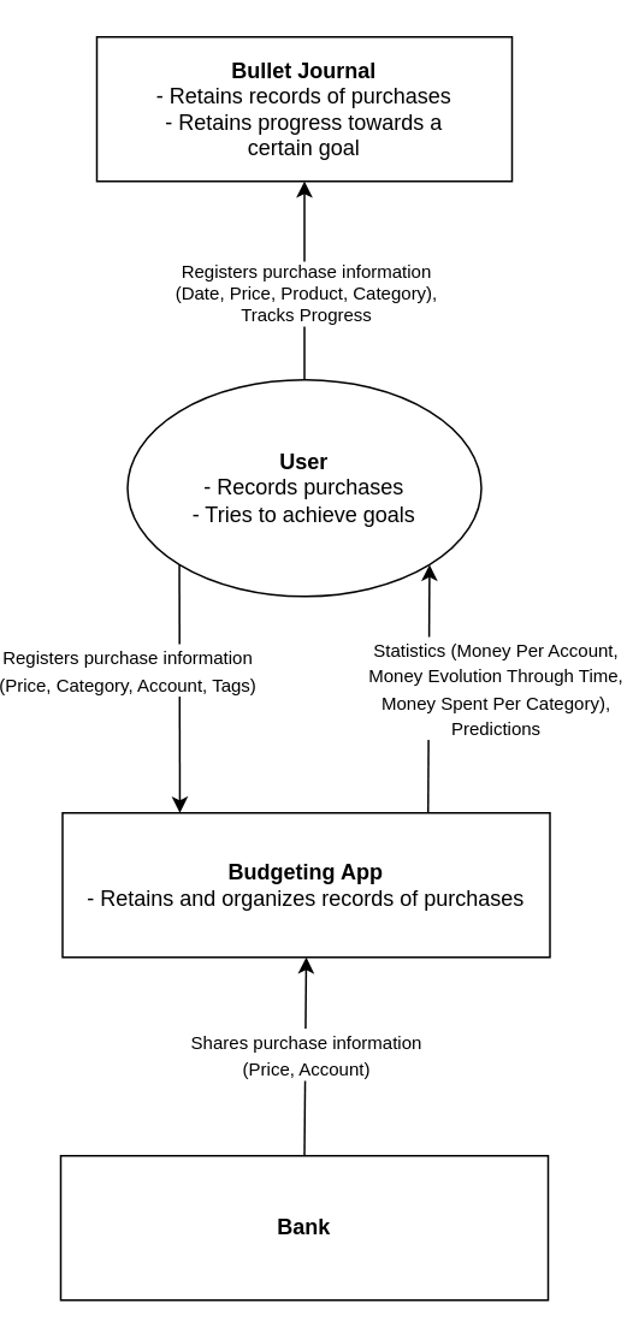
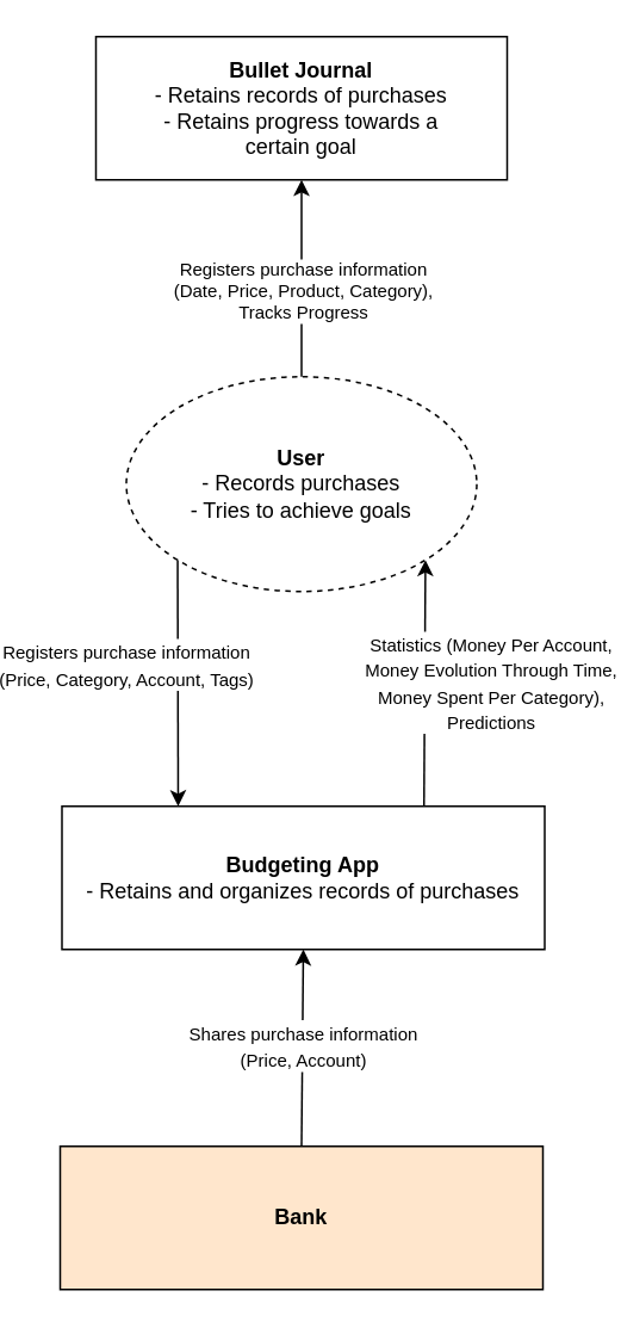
  <mxCell id="0" />
  <mxCell id="1" parent="0" />
- <mxCell id="2" value="&lt;b&gt;User&lt;/b&gt;&lt;br&gt;- Records purchases&lt;br&gt;- Tries to achieve goals" style="ellipse;whiteSpace=wrap;html=1;" vertex="1" parent="1"><mxGeometry x="57" y="210" width="196" height="120" as="geometry" /></mxCell>
+ <mxCell id="2" value="&lt;b&gt;User&lt;/b&gt;&lt;br&gt;- Records purchases&lt;br&gt;- Tries to achieve goals" style="ellipse;whiteSpace=wrap;html=1;dashed=1;" vertex="1" parent="1"><mxGeometry x="57" y="210" width="196" height="120" as="geometry" /></mxCell>
  <mxCell id="3" value="" style="endArrow=classic;html=1;rounded=0;exitX=0.5;exitY=0;exitDx=0;exitDy=0;entryX=0.5;entryY=1;entryDx=0;entryDy=0;" edge="1" parent="1" source="2" target="5"><mxGeometry x="0.4" y="-36" width="50" height="50" relative="1" as="geometry"><mxPoint x="131" y="290" as="sourcePoint" /><mxPoint x="181" y="240" as="targetPoint" /><mxPoint as="offset" /></mxGeometry></mxCell>
  <mxCell id="4" value="Registers purchase information&lt;br&gt;(Date, Price, Product, Category),&lt;br&gt;Tracks Progress" style="edgeLabel;html=1;align=center;verticalAlign=middle;resizable=0;points=[];fontSize=10;" vertex="1" connectable="0" parent="3"><mxGeometry x="0.178" relative="1" as="geometry"><mxPoint y="16" as="offset" /></mxGeometry></mxCell>
  <mxCell id="5" value="&lt;b&gt;Bullet Journal&lt;/b&gt;&lt;br&gt;- Retains records of purchases&lt;br&gt;- Retains progress towards a&lt;br&gt;certain goal" style="rounded=0;whiteSpace=wrap;html=1;" vertex="1" parent="1"><mxGeometry x="40" y="20" width="230" height="80" as="geometry" /></mxCell>
  <mxCell id="6" value="&lt;font style=&quot;font-size: 12px;&quot;&gt;&lt;b&gt;Budgeting App&lt;/b&gt;&lt;br&gt;-&lt;/font&gt;&lt;span style=&quot;font-size: 12px;&quot;&gt;&amp;nbsp;Retains and organizes records of purchases&lt;br&gt;&lt;/span&gt;" style="rounded=0;whiteSpace=wrap;html=1;fontSize=10;" vertex="1" parent="1"><mxGeometry x="21" y="450" width="270" height="80" as="geometry" /></mxCell>
  <mxCell id="7" value="" style="endArrow=classic;html=1;rounded=0;fontSize=12;exitX=0;exitY=1;exitDx=0;exitDy=0;" edge="1" parent="1" source="2"><mxGeometry width="50" height="50" relative="1" as="geometry"><mxPoint x="131" y="340" as="sourcePoint" /><mxPoint x="86" y="450" as="targetPoint" /><Array as="points" /></mxGeometry></mxCell>
  <mxCell id="8" value="&lt;span style=&quot;font-size: 10px;&quot;&gt;Registers purchase information&lt;/span&gt;&lt;br style=&quot;font-size: 10px;&quot;&gt;&lt;div style=&quot;text-align: left;&quot;&gt;&lt;span style=&quot;font-size: 10px;&quot;&gt;(Price, Category, Account, Tags&lt;/span&gt;&lt;span style=&quot;font-size: 10px;&quot;&gt;)&lt;/span&gt;&lt;/div&gt;" style="edgeLabel;html=1;align=center;verticalAlign=middle;resizable=0;points=[];fontSize=12;" vertex="1" connectable="0" parent="7"><mxGeometry x="-0.28" relative="1" as="geometry"><mxPoint x="-29" y="8" as="offset" /></mxGeometry></mxCell>
  <mxCell id="9" value="" style="endArrow=classic;html=1;rounded=0;fontSize=12;exitX=0.75;exitY=0;exitDx=0;exitDy=0;entryX=1;entryY=1;entryDx=0;entryDy=0;" edge="1" parent="1" source="6" target="2"><mxGeometry width="50" height="50" relative="1" as="geometry"><mxPoint x="131" y="330" as="sourcePoint" /><mxPoint x="181" y="280" as="targetPoint" /></mxGeometry></mxCell>
  <mxCell id="10" value="&lt;font style=&quot;font-size: 10px;&quot;&gt;Statistics (Money Per Account, &lt;br&gt;Money Evolution Through Time, &lt;br&gt;Money Spent Per Category), &lt;br&gt;Predictions&lt;/font&gt;" style="edgeLabel;html=1;align=center;verticalAlign=middle;resizable=0;points=[];fontSize=12;" vertex="1" connectable="0" parent="9"><mxGeometry x="-0.244" relative="1" as="geometry"><mxPoint x="37" y="-18" as="offset" /></mxGeometry></mxCell>
- <mxCell id="11" value="&lt;font style=&quot;font-size: 12px;&quot;&gt;&lt;b&gt;Bank&lt;/b&gt;&lt;/font&gt;" style="rounded=0;whiteSpace=wrap;html=1;fontSize=10;" vertex="1" parent="1"><mxGeometry x="20" y="640" width="270" height="80" as="geometry" /></mxCell>
+ <mxCell id="11" value="&lt;font style=&quot;font-size: 12px;&quot;&gt;&lt;b&gt;Bank&lt;/b&gt;&lt;/font&gt;" style="rounded=0;whiteSpace=wrap;html=1;fontSize=10;fillColor=#ffe6cc;" vertex="1" parent="1"><mxGeometry x="20" y="640" width="270" height="80" as="geometry" /></mxCell>
  <mxCell id="12" value="" style="endArrow=classic;html=1;rounded=0;fontSize=12;exitX=0.5;exitY=0;exitDx=0;exitDy=0;entryX=0.5;entryY=1;entryDx=0;entryDy=0;" edge="1" parent="1" source="11" target="6"><mxGeometry width="50" height="50" relative="1" as="geometry"><mxPoint x="131" y="560" as="sourcePoint" /><mxPoint x="181" y="510" as="targetPoint" /></mxGeometry></mxCell>
  <mxCell id="13" value="&lt;span style=&quot;font-size: 10px;&quot;&gt;Shares purchase information&lt;br&gt;&lt;/span&gt;&lt;span style=&quot;text-align: left; font-size: 10px;&quot;&gt;(Price, Account&lt;/span&gt;&lt;span style=&quot;text-align: left; font-size: 10px;&quot;&gt;)&lt;/span&gt;&lt;span style=&quot;font-size: 10px;&quot;&gt;&lt;br&gt;&lt;/span&gt;" style="edgeLabel;html=1;align=center;verticalAlign=middle;resizable=0;points=[];fontSize=12;" vertex="1" connectable="0" parent="12"><mxGeometry x="-0.35" y="-1" relative="1" as="geometry"><mxPoint x="-1" y="-21" as="offset" /></mxGeometry></mxCell>
